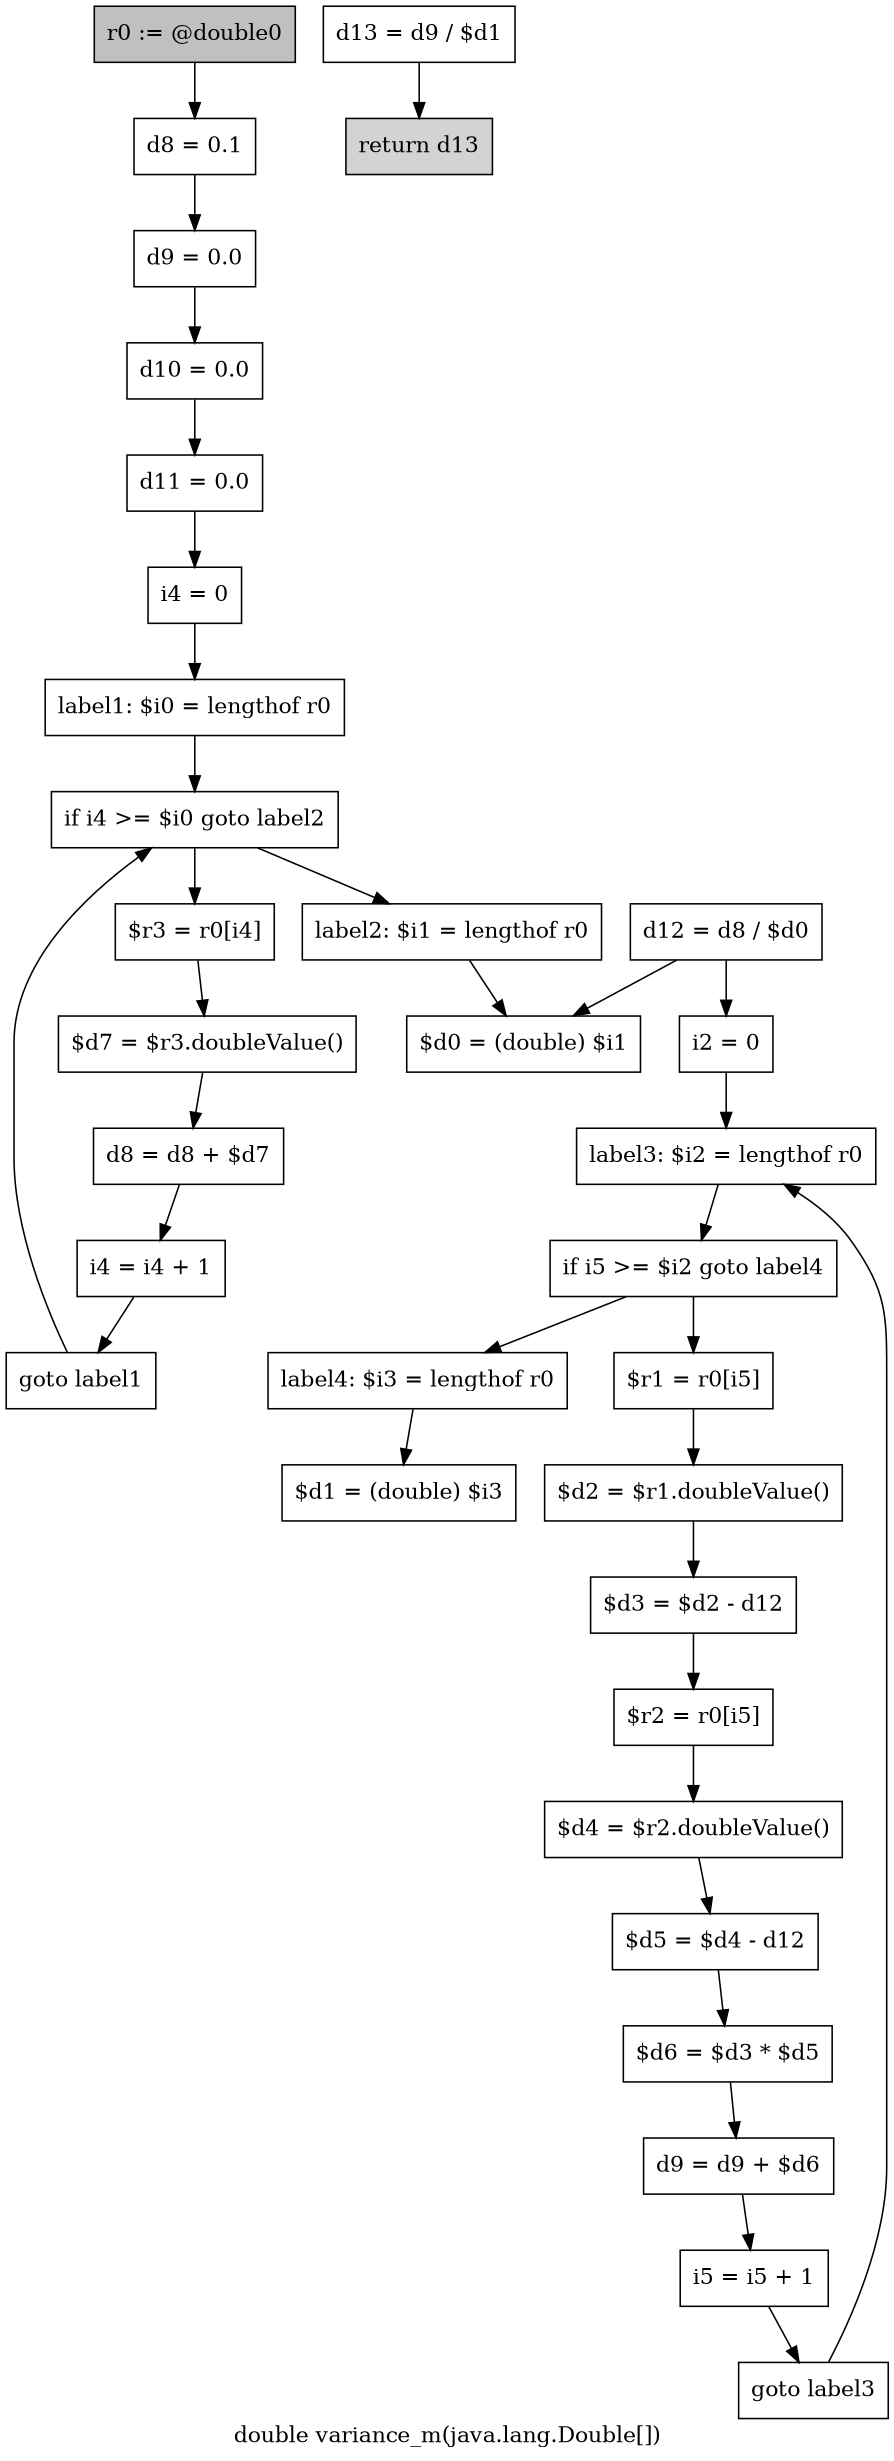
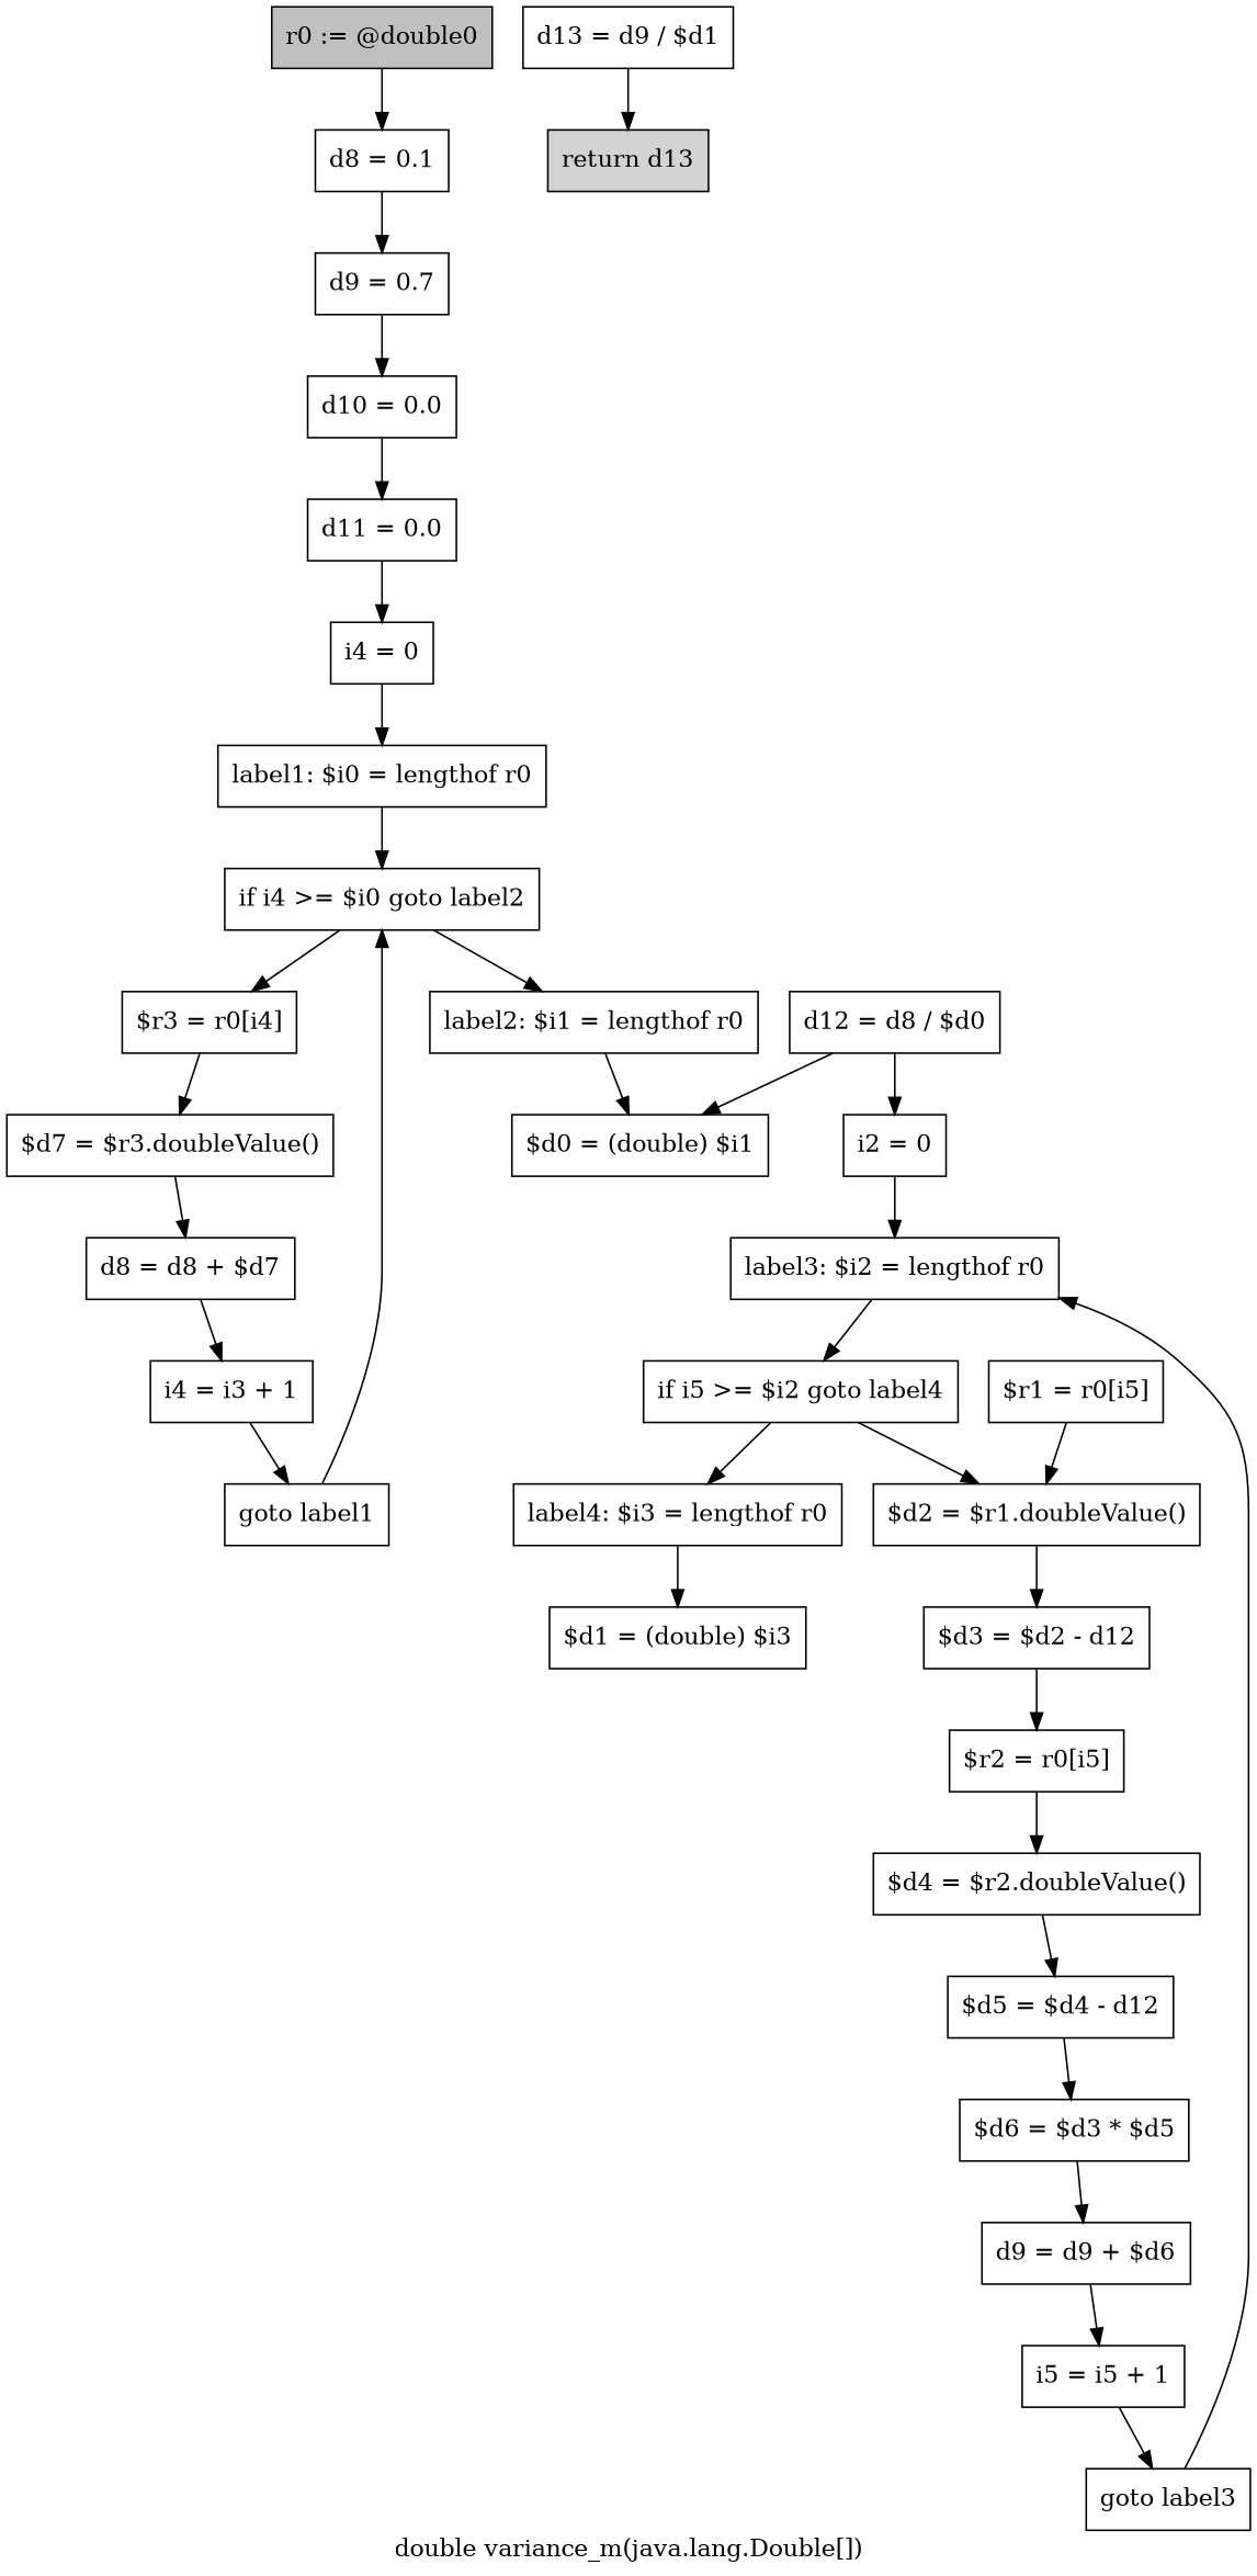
  digraph {
    label="double variance_m(java.lang.Double[])"
    node [shape=box]
    n1 [fillcolor=gray label="r0 := @double0" style=filled]
    n2 [label="d8 = 0.1"]
-   n3 [label="d9 = 0.0"]
+   n3 [label="d9 = 0.7"]
    n4 [label="d10 = 0.0"]
    n5 [label="d11 = 0.0"]
    n6 [label="i4 = 0"]
    n7 [label="label1: $i0 = lengthof r0"]
    n8 [label="if i4 >= $i0 goto label2"]
    n9 [label="$r3 = r0[i4]"]
    n10 [label="label2: $i1 = lengthof r0"]
    n11 [label="$d7 = $r3.doubleValue()"]
    n12 [label="$d0 = (double) $i1"]
    n13 [label="d8 = d8 + $d7"]
-   n14 [label="i4 = i4 + 1"]
+   n14 [label="i4 = i3 + 1"]
    n15 [label="goto label1"]
    n16 [label="d12 = d8 / $d0"]
    n17 [label="i2 = 0"]
    n18 [label="label3: $i2 = lengthof r0"]
    n19 [label="if i5 >= $i2 goto label4"]
    n20 [label="$r1 = r0[i5]"]
    n21 [label="label4: $i3 = lengthof r0"]
    n22 [label="$d2 = $r1.doubleValue()"]
    n23 [label="$d1 = (double) $i3"]
    n24 [label="$d3 = $d2 - d12"]
    n25 [label="$r2 = r0[i5]"]
    n26 [label="$d4 = $r2.doubleValue()"]
    n27 [label="$d5 = $d4 - d12"]
    n28 [label="$d6 = $d3 * $d5"]
    n29 [label="d9 = d9 + $d6"]
    n30 [label="i5 = i5 + 1"]
    n31 [label="goto label3"]
    n32 [label="d13 = d9 / $d1"]
    n33 [fillcolor=lightgray label="return d13" style=filled]
    n1 -> n2
    n2 -> n3
    n3 -> n4
    n4 -> n5
    n5 -> n6
    n6 -> n7
    n7 -> n8
    n8 -> n9
    n8 -> n10
    n9 -> n11
    n10 -> n12
    n11 -> n13
    n13 -> n14
    n14 -> n15
    n15 -> n8
    n16 -> n12
    n16 -> n17
    n17 -> n18
    n18 -> n19
-   n19 -> n20
+   n19 -> n22
    n19 -> n21
    n20 -> n22
    n21 -> n23
    n22 -> n24
    n24 -> n25
    n25 -> n26
    n26 -> n27
    n27 -> n28
    n28 -> n29
    n29 -> n30
    n30 -> n31
    n31 -> n18
    n32 -> n33
  }
